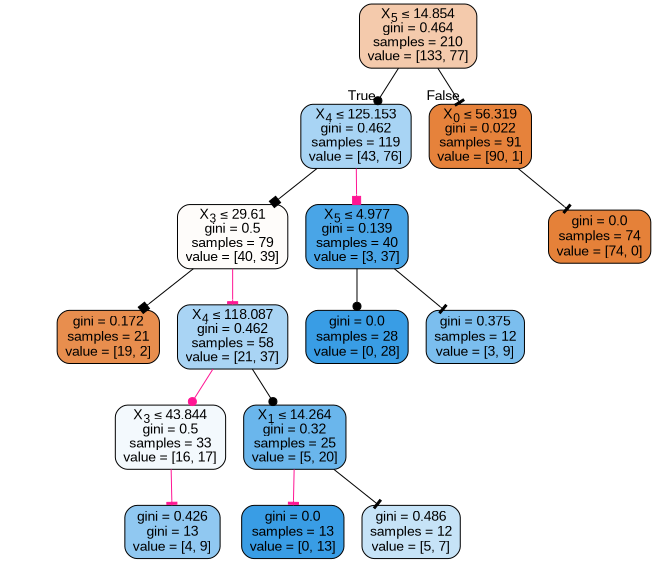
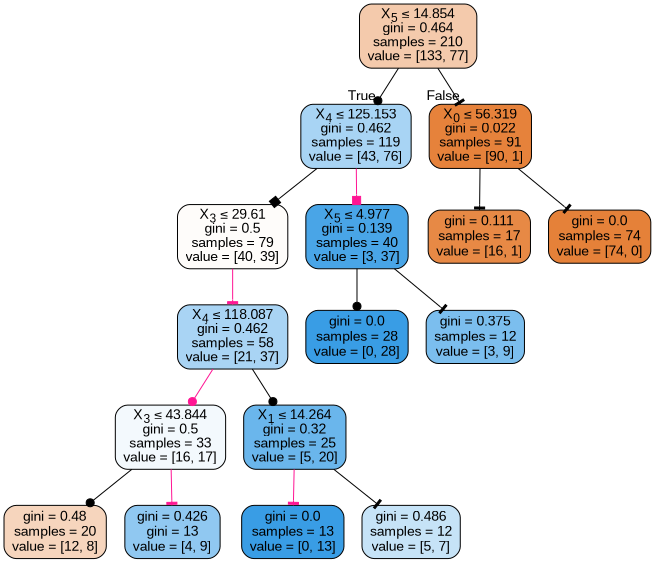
  digraph {
    fontname="Liberation Sans"
    node [color=black fillcolor="#399de5ff" fontname="Liberation Sans" shape=box style="filled, rounded"]
    edge [arrowhead=tee color=black fontname="Liberation Sans"]
    n1 [fillcolor="#e581396b" label=<X<SUB>5</SUB> &le; 14.854<br/>gini = 0.464<br/>samples = 210<br/>value = [133, 77]>]
    n2 [fillcolor="#399de56f" label=<X<SUB>4</SUB> &le; 125.153<br/>gini = 0.462<br/>samples = 119<br/>value = [43, 76]>]
    n3 [fillcolor="#e58139fc" label=<X<SUB>0</SUB> &le; 56.319<br/>gini = 0.022<br/>samples = 91<br/>value = [90, 1]>]
    n4 [fillcolor="#e5813906" label=<X<SUB>3</SUB> &le; 29.61<br/>gini = 0.5<br/>samples = 79<br/>value = [40, 39]>]
    n5 [fillcolor="#399de5ea" label=<X<SUB>5</SUB> &le; 4.977<br/>gini = 0.139<br/>samples = 40<br/>value = [3, 37]>]
+   n6 [fillcolor="#e58139ef" label=<gini = 0.111<br/>samples = 17<br/>value = [16, 1]>]
    n7 [fillcolor="#e58139ff" label=<gini = 0.0<br/>samples = 74<br/>value = [74, 0]>]
-   n8 [fillcolor="#e58139e4" label=<gini = 0.172<br/>samples = 21<br/>value = [19, 2]>]
    n9 [fillcolor="#399de56e" label=<X<SUB>4</SUB> &le; 118.087<br/>gini = 0.462<br/>samples = 58<br/>value = [21, 37]>]
    n10 [label=<gini = 0.0<br/>samples = 28<br/>value = [0, 28]>]
    n11 [fillcolor="#399de5aa" label=<gini = 0.375<br/>samples = 12<br/>value = [3, 9]>]
    n12 [fillcolor="#399de50f" label=<X<SUB>3</SUB> &le; 43.844<br/>gini = 0.5<br/>samples = 33<br/>value = [16, 17]>]
    n13 [fillcolor="#399de5bf" label=<X<SUB>1</SUB> &le; 14.264<br/>gini = 0.32<br/>samples = 25<br/>value = [5, 20]>]
+   n14 [fillcolor="#e5813955" label=<gini = 0.48<br/>samples = 20<br/>value = [12, 8]>]
    n15 [fillcolor="#399de58e" label=<gini = 0.426<br/>gini = 13<br/>value = [4, 9]>]
    n16 [label=<gini = 0.0<br/>samples = 13<br/>value = [0, 13]>]
    n17 [fillcolor="#399de549" label=<gini = 0.486<br/>samples = 12<br/>value = [5, 7]>]
    n1 -> n2 [arrowhead=dot headlabel=True labelangle=45 labeldistance=2.5]
    n1 -> n3 [headlabel=False labelangle=-45 labeldistance=2.5]
    n2 -> n4 [arrowhead=box]
    n2 -> n5 [arrowhead=box color=deeppink]
+   n3 -> n6
    n3 -> n7
-   n4 -> n8 [arrowhead=box]
    n4 -> n9 [color=deeppink]
    n5 -> n10 [arrowhead=dot]
    n5 -> n11
    n9 -> n12 [arrowhead=dot color=deeppink]
    n9 -> n13 [arrowhead=dot]
+   n12 -> n14 [arrowhead=dot]
    n12 -> n15 [color=deeppink]
    n13 -> n16 [color=deeppink]
    n13 -> n17
  }
